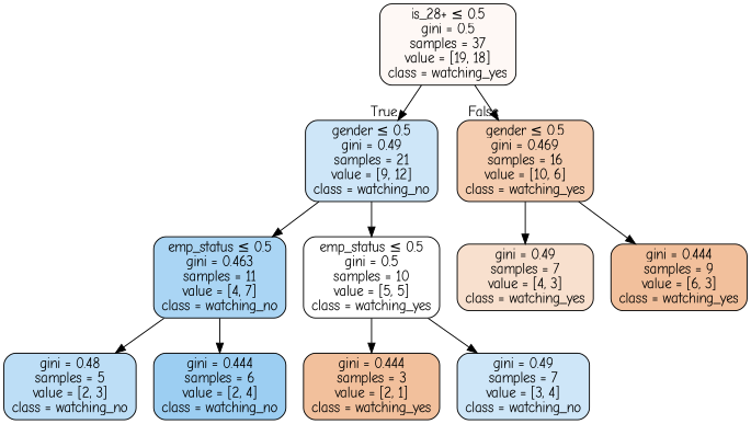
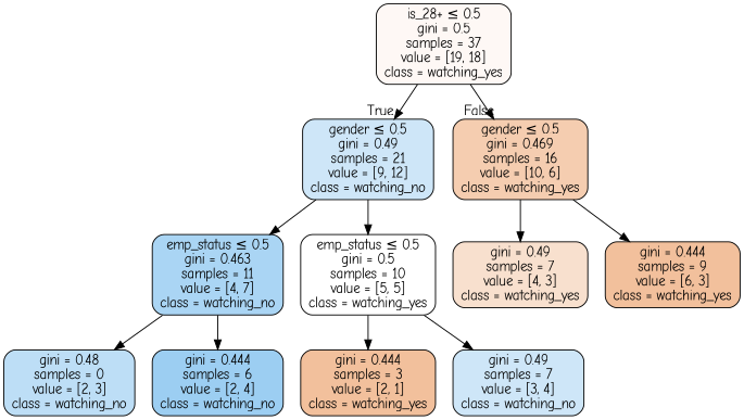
  digraph {
    fontname="Comic Neue"
    node [color=black fillcolor="#cee6f8" fontname="Comic Neue" shape=box style="filled, rounded"]
    edge [fontname="Comic Neue"]
    n1 [fillcolor="#fef8f5" label=<is_28+ &le; 0.5<br/>gini = 0.5<br/>samples = 37<br/>value = [19, 18]<br/>class = watching_yes>]
    n2 [label=<gender &le; 0.5<br/>gini = 0.49<br/>samples = 21<br/>value = [9, 12]<br/>class = watching_no>]
    n3 [fillcolor="#f5cdb0" label=<gender &le; 0.5<br/>gini = 0.469<br/>samples = 16<br/>value = [10, 6]<br/>class = watching_yes>]
    n4 [fillcolor="#aad5f4" label=<emp_status &le; 0.5<br/>gini = 0.463<br/>samples = 11<br/>value = [4, 7]<br/>class = watching_no>]
    n5 [fillcolor="#ffffff" label=<emp_status &le; 0.5<br/>gini = 0.5<br/>samples = 10<br/>value = [5, 5]<br/>class = watching_yes>]
-   n6 [fillcolor="#bddef6" label=<gini = 0.48<br/>samples = 5<br/>value = [2, 3]<br/>class = watching_no>]
+   n6 [fillcolor="#bddef6" label=<gini = 0.48<br/>samples = 0<br/>value = [2, 3]<br/>class = watching_no>]
    n7 [fillcolor="#9ccef2" label=<gini = 0.444<br/>samples = 6<br/>value = [2, 4]<br/>class = watching_no>]
    n8 [fillcolor="#f2c09c" label=<gini = 0.444<br/>samples = 3<br/>value = [2, 1]<br/>class = watching_yes>]
    n9 [label=<gini = 0.49<br/>samples = 7<br/>value = [3, 4]<br/>class = watching_no>]
    n10 [fillcolor="#f8e0ce" label=<gini = 0.49<br/>samples = 7<br/>value = [4, 3]<br/>class = watching_yes>]
    n11 [fillcolor="#f2c09c" label=<gini = 0.444<br/>samples = 9<br/>value = [6, 3]<br/>class = watching_yes>]
    n1 -> n2 [headlabel=True labelangle=45 labeldistance=2.5]
    n1 -> n3 [headlabel=False labelangle=-45 labeldistance=2.5]
    n2 -> n4
    n2 -> n5
    n3 -> n10
    n3 -> n11
    n4 -> n6
    n4 -> n7
    n5 -> n8
    n5 -> n9
  }
